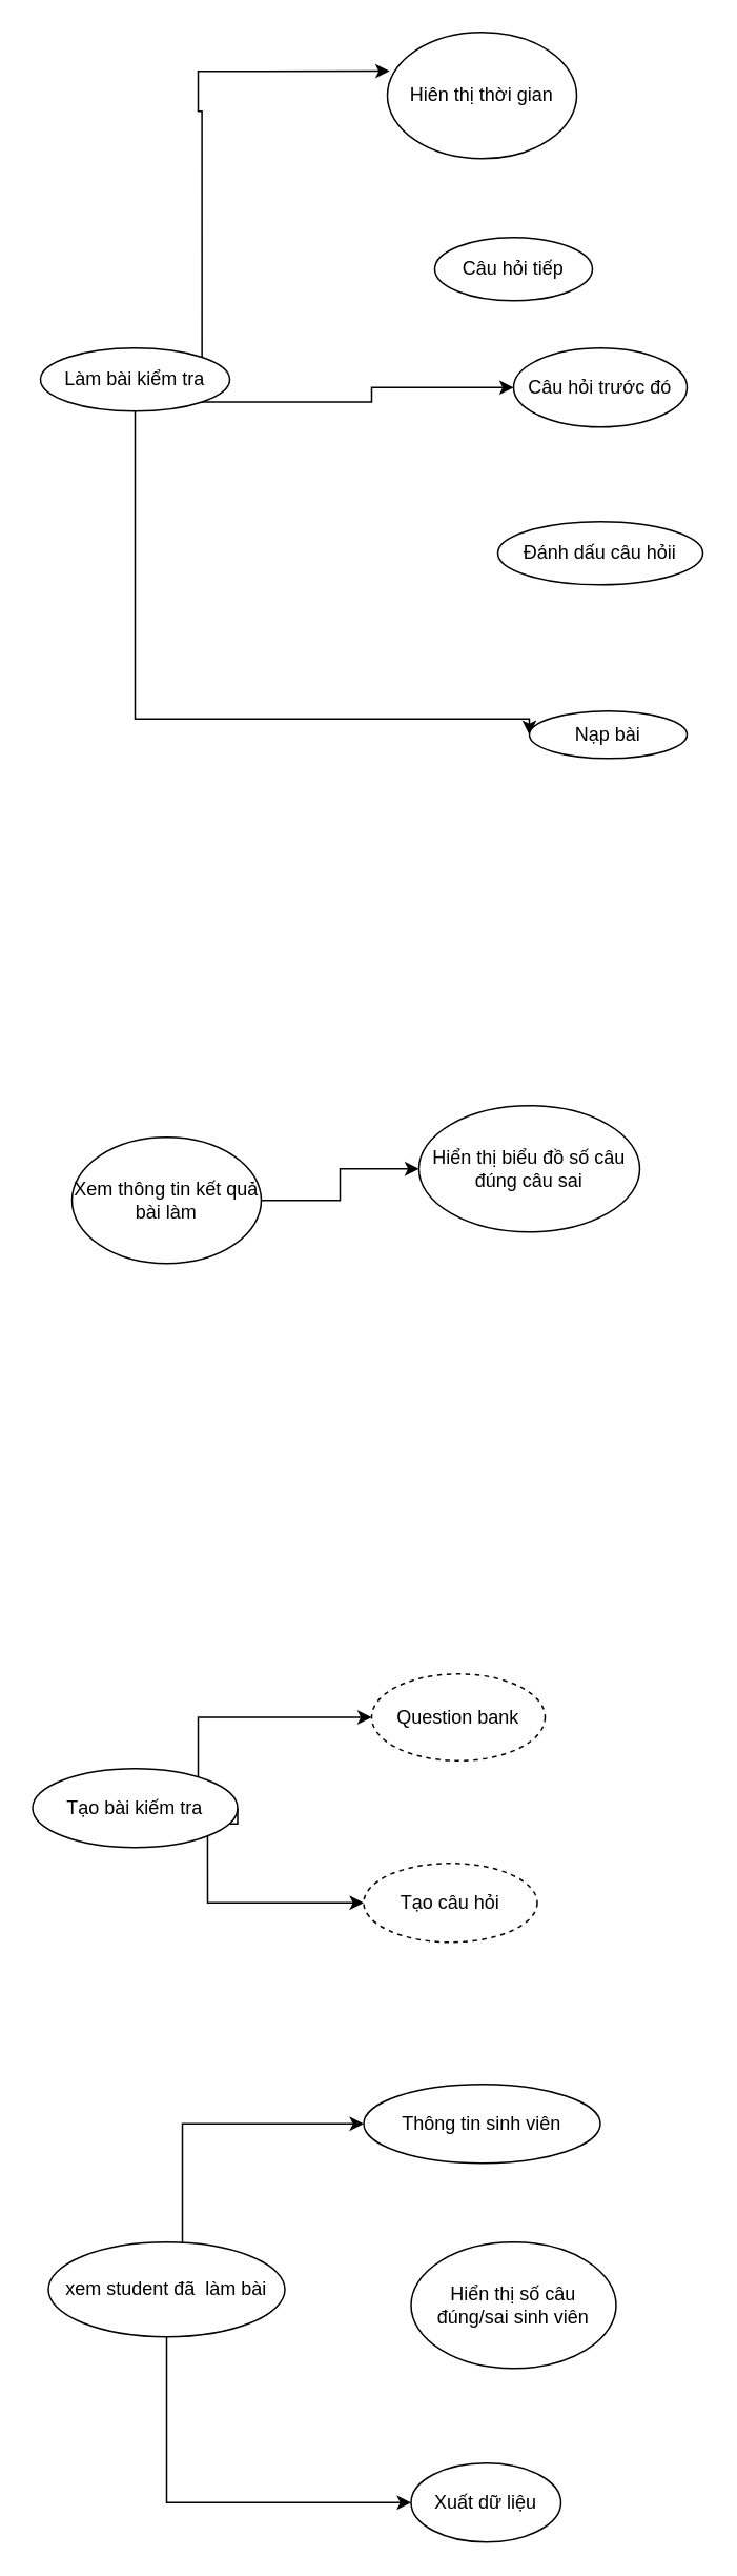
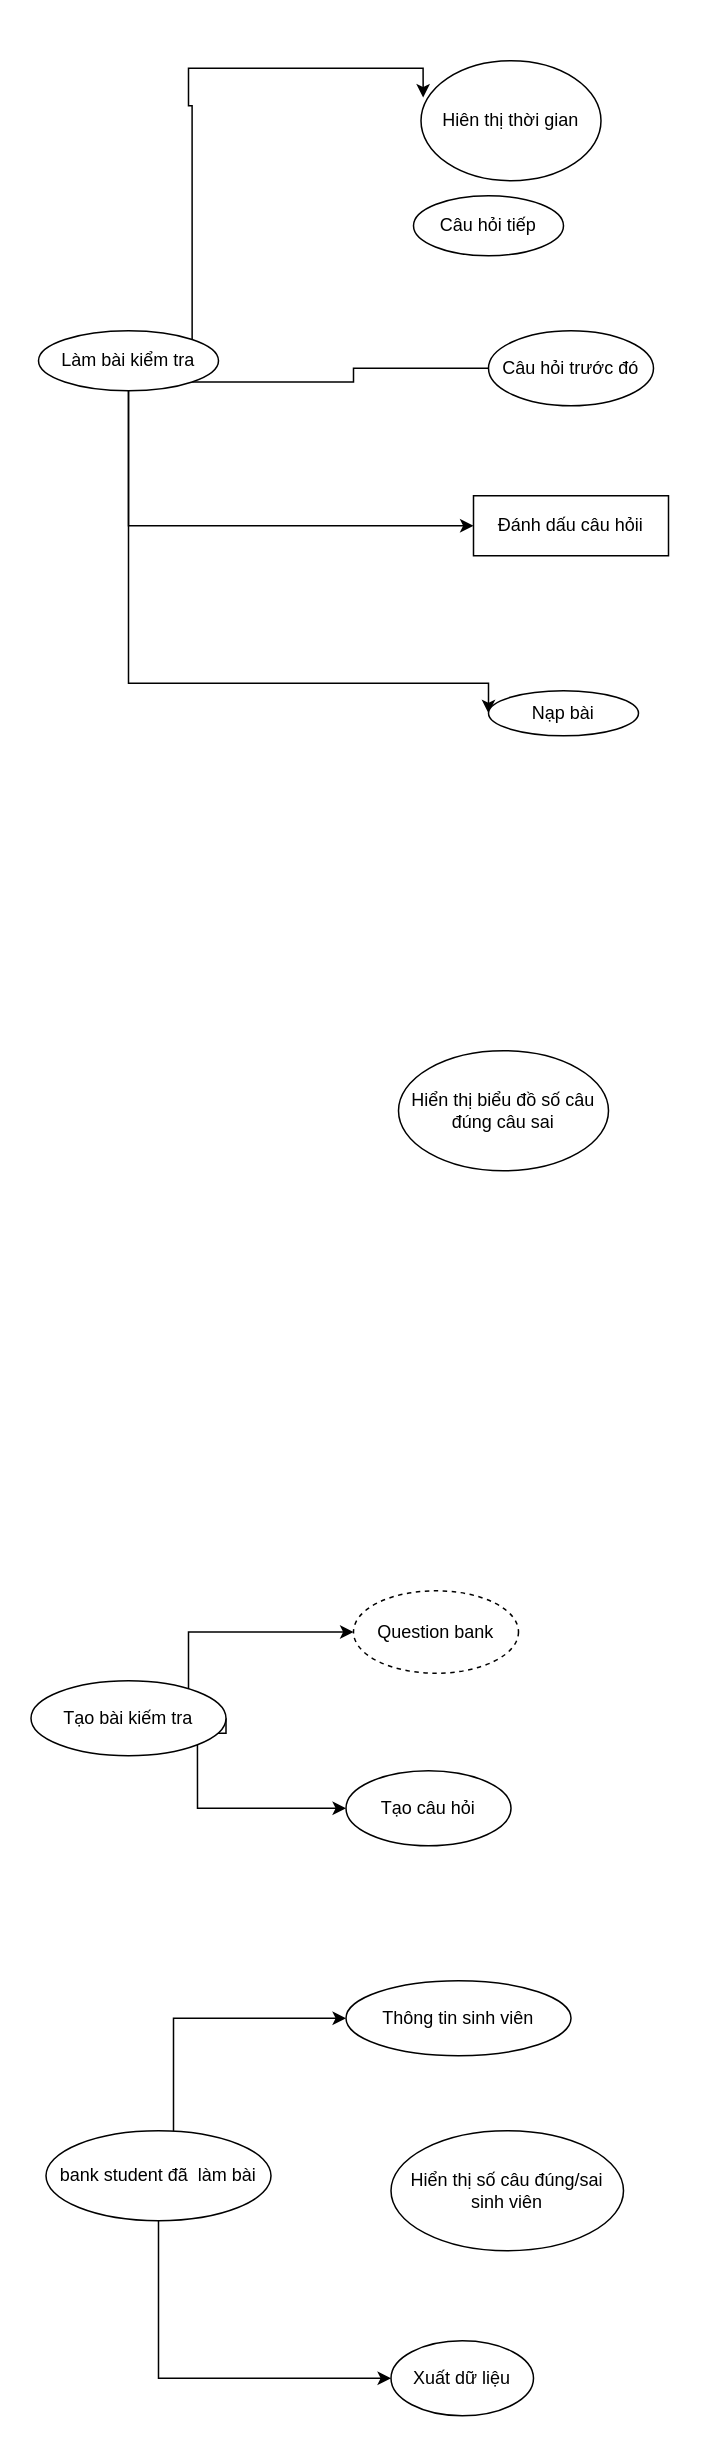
  <mxCell id="0" />
  <mxCell id="1" parent="0" />
- <mxCell id="2" style="edgeStyle=orthogonalEdgeStyle;rounded=0;orthogonalLoop=1;jettySize=auto;html=1;exitX=1;exitY=1;exitDx=0;exitDy=0;entryX=0;entryY=0.5;entryDx=0;entryDy=0;" edge="1" parent="1" source="5" target="9"><mxGeometry relative="1" as="geometry" /></mxCell>
+ <mxCell id="2" style="edgeStyle=orthogonalEdgeStyle;rounded=0;orthogonalLoop=1;jettySize=auto;html=1;exitX=1;exitY=1;exitDx=0;exitDy=0;entryX=0;entryY=0.5;entryDx=0;entryDy=0;endArrow=none;" edge="1" parent="1" source="5" target="9"><mxGeometry relative="1" as="geometry" /></mxCell>
+ <mxCell id="3" style="edgeStyle=orthogonalEdgeStyle;rounded=0;orthogonalLoop=1;jettySize=auto;html=1;exitX=0.5;exitY=1;exitDx=0;exitDy=0;entryX=0;entryY=0.5;entryDx=0;entryDy=0;" edge="1" parent="1" source="5" target="10"><mxGeometry relative="1" as="geometry" /></mxCell>
  <mxCell id="4" style="edgeStyle=orthogonalEdgeStyle;rounded=0;orthogonalLoop=1;jettySize=auto;html=1;entryX=0;entryY=0.5;entryDx=0;entryDy=0;" edge="1" parent="1" source="5" target="11"><mxGeometry relative="1" as="geometry"><Array as="points"><mxPoint x="85" y="455" /></Array></mxGeometry></mxCell>
  <mxCell id="5" value="Làm bài kiểm tra" style="ellipse;whiteSpace=wrap;html=1;" vertex="1" parent="1"><mxGeometry x="25" y="220" width="120" height="40" as="geometry" /></mxCell>
- <mxCell id="6" value="Hiên thị thời gian" style="ellipse;whiteSpace=wrap;html=1;" vertex="1" parent="1"><mxGeometry x="245" y="20" width="120" height="80" as="geometry" /></mxCell>
+ <mxCell id="6" value="Hiên thị thời gian" style="ellipse;whiteSpace=wrap;html=1;" vertex="1" parent="1"><mxGeometry x="280" y="40" width="120" height="80" as="geometry" /></mxCell>
  <mxCell id="7" style="edgeStyle=orthogonalEdgeStyle;rounded=0;orthogonalLoop=1;jettySize=auto;html=1;exitX=1;exitY=0;exitDx=0;exitDy=0;entryX=0.012;entryY=0.307;entryDx=0;entryDy=0;entryPerimeter=0;" edge="1" parent="1" source="5" target="6"><mxGeometry relative="1" as="geometry"><Array as="points"><mxPoint x="127" y="70" /><mxPoint x="125" y="70" /><mxPoint x="125" y="45" /></Array></mxGeometry></mxCell>
- <mxCell id="8" value="Câu hỏi tiếp" style="ellipse;whiteSpace=wrap;html=1;" vertex="1" parent="1"><mxGeometry x="275" y="150" width="100" height="40" as="geometry" /></mxCell>
+ <mxCell id="8" value="Câu hỏi tiếp" style="ellipse;whiteSpace=wrap;html=1;" vertex="1" parent="1"><mxGeometry x="275" y="130" width="100" height="40" as="geometry" /></mxCell>
  <mxCell id="9" value="Câu hỏi trước đó" style="ellipse;whiteSpace=wrap;html=1;" vertex="1" parent="1"><mxGeometry x="325" y="220" width="110" height="50" as="geometry" /></mxCell>
- <mxCell id="10" value="Đánh dấu câu hỏii" style="ellipse;whiteSpace=wrap;html=1;" vertex="1" parent="1"><mxGeometry x="315" y="330" width="130" height="40" as="geometry" /></mxCell>
- <mxCell id="11" value="Nạp bài" style="ellipse;whiteSpace=wrap;html=1;" vertex="1" parent="1"><mxGeometry x="335" y="450" width="100" height="30" as="geometry" /></mxCell>
- <mxCell id="12" style="edgeStyle=orthogonalEdgeStyle;rounded=0;orthogonalLoop=1;jettySize=auto;html=1;exitX=1;exitY=0.5;exitDx=0;exitDy=0;entryX=0;entryY=0.5;entryDx=0;entryDy=0;" edge="1" parent="1" source="13" target="14"><mxGeometry relative="1" as="geometry" /></mxCell>
- <mxCell id="13" value="Xem thông tin kết quả bài làm" style="ellipse;whiteSpace=wrap;html=1;" vertex="1" parent="1"><mxGeometry x="45" y="720" width="120" height="80" as="geometry" /></mxCell>
+ <mxCell id="10" value="Đánh dấu câu hỏii" style="whiteSpace=wrap;html=1;rounded=0;" vertex="1" parent="1"><mxGeometry x="315" y="330" width="130" height="40" as="geometry" /></mxCell>
+ <mxCell id="11" value="Nạp bài" style="ellipse;whiteSpace=wrap;html=1;" vertex="1" parent="1"><mxGeometry x="325" y="460" width="100" height="30" as="geometry" /></mxCell>
  <mxCell id="14" value="Hiển thị biểu đồ số câu đúng câu sai" style="ellipse;whiteSpace=wrap;html=1;" vertex="1" parent="1"><mxGeometry x="265" y="700" width="140" height="80" as="geometry" /></mxCell>
  <mxCell id="15" style="edgeStyle=orthogonalEdgeStyle;rounded=0;orthogonalLoop=1;jettySize=auto;html=1;exitX=1;exitY=0.5;exitDx=0;exitDy=0;entryX=0;entryY=0.5;entryDx=0;entryDy=0;" edge="1" parent="1" source="17" target="18"><mxGeometry relative="1" as="geometry"><Array as="points"><mxPoint x="125" y="1155" /><mxPoint x="125" y="1088" /></Array></mxGeometry></mxCell>
  <mxCell id="16" style="edgeStyle=orthogonalEdgeStyle;rounded=0;orthogonalLoop=1;jettySize=auto;html=1;exitX=1;exitY=1;exitDx=0;exitDy=0;entryX=0;entryY=0.5;entryDx=0;entryDy=0;" edge="1" parent="1" source="17" target="25"><mxGeometry relative="1" as="geometry"><Array as="points"><mxPoint x="131" y="1205" /></Array></mxGeometry></mxCell>
  <mxCell id="17" value="Tạo bài kiếm tra" style="ellipse;whiteSpace=wrap;html=1;" vertex="1" parent="1"><mxGeometry x="20" y="1120" width="130" height="50" as="geometry" /></mxCell>
  <mxCell id="18" value="Question bank" style="ellipse;whiteSpace=wrap;html=1;dashed=1;" vertex="1" parent="1"><mxGeometry x="235" y="1060" width="110" height="55" as="geometry" /></mxCell>
  <mxCell id="19" style="edgeStyle=orthogonalEdgeStyle;rounded=0;orthogonalLoop=1;jettySize=auto;html=1;entryX=0;entryY=0.5;entryDx=0;entryDy=0;" edge="1" parent="1" source="21" target="22"><mxGeometry relative="1" as="geometry"><Array as="points"><mxPoint x="115" y="1345" /></Array></mxGeometry></mxCell>
  <mxCell id="20" style="edgeStyle=orthogonalEdgeStyle;rounded=0;orthogonalLoop=1;jettySize=auto;html=1;exitX=0.5;exitY=1;exitDx=0;exitDy=0;entryX=0;entryY=0.5;entryDx=0;entryDy=0;" edge="1" parent="1" source="21" target="24"><mxGeometry relative="1" as="geometry" /></mxCell>
- <mxCell id="21" value="xem student đã&amp;nbsp; làm bài" style="ellipse;whiteSpace=wrap;html=1;" vertex="1" parent="1"><mxGeometry x="30" y="1420" width="150" height="60" as="geometry" /></mxCell>
+ <mxCell id="21" value="bank student đã&amp;nbsp; làm bài" style="ellipse;whiteSpace=wrap;html=1;" vertex="1" parent="1"><mxGeometry x="30" y="1420" width="150" height="60" as="geometry" /></mxCell>
  <mxCell id="22" value="Thông tin sinh viên" style="ellipse;whiteSpace=wrap;html=1;" vertex="1" parent="1"><mxGeometry x="230" y="1320" width="150" height="50" as="geometry" /></mxCell>
- <mxCell id="23" value="Hiển thị số câu đúng/sai sinh viên" style="ellipse;whiteSpace=wrap;html=1;" vertex="1" parent="1"><mxGeometry x="260" y="1420" width="130" height="80" as="geometry" /></mxCell>
+ <mxCell id="23" value="Hiển thị số câu đúng/sai sinh viên" style="ellipse;whiteSpace=wrap;html=1;" vertex="1" parent="1"><mxGeometry x="260" y="1420" width="155" height="80" as="geometry" /></mxCell>
  <mxCell id="24" value="Xuất dữ liệu" style="ellipse;whiteSpace=wrap;html=1;" vertex="1" parent="1"><mxGeometry x="260" y="1560" width="95" height="50" as="geometry" /></mxCell>
- <mxCell id="25" value="Tạo câu hỏi" style="ellipse;whiteSpace=wrap;html=1;dashed=1;" vertex="1" parent="1"><mxGeometry x="230" y="1180" width="110" height="50" as="geometry" /></mxCell>
+ <mxCell id="25" value="Tạo câu hỏi" style="ellipse;whiteSpace=wrap;html=1;" vertex="1" parent="1"><mxGeometry x="230" y="1180" width="110" height="50" as="geometry" /></mxCell>
